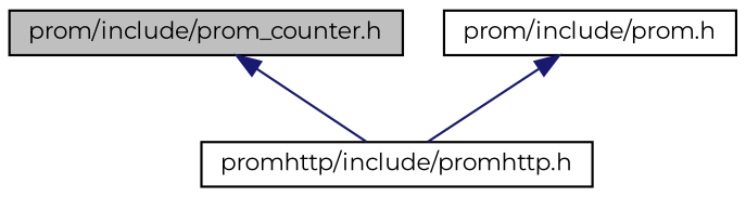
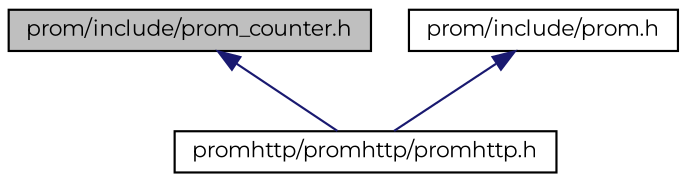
  digraph {
    fontname=Montserrat
    node [color=black fillcolor=white fontname=Montserrat fontsize=10 shape=record style=filled]
    edge [color=midnightblue dir=back fontname=Montserrat fontsize=10 labelfontname=Helvetica labelfontsize=10 style=solid]
    n1 [fillcolor=grey75 fontcolor=black height=0.2 label="prom/include/prom_counter.h" width=0.4]
-   n2 [height=0.2 label="promhttp/include/promhttp.h" width=0.4]
+   n2 [height=0.2 label="promhttp/promhttp/promhttp.h" width=0.4]
    n3 [height=0.2 label="prom/include/prom.h" width=0.4]
    n1 -> n2
    n3 -> n2
  }
